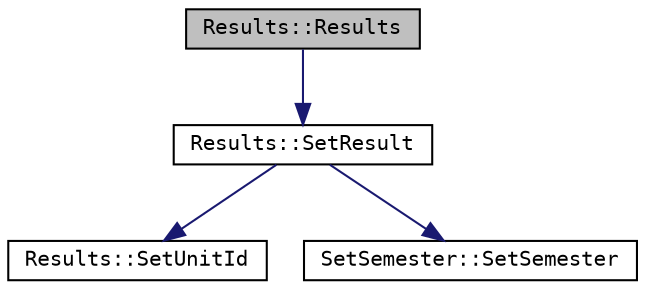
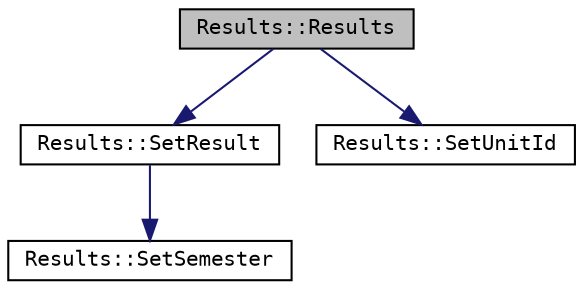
  digraph {
    fontname="DejaVu Sans Mono"
    rankdir=TB
    node [color=black fillcolor=white fontname="DejaVu Sans Mono" fontsize=10 shape=record style=filled]
    edge [color=midnightblue fontname="DejaVu Sans Mono" fontsize=10 labelfontname=Helvetica labelfontsize=10 style=solid]
    n1 [fillcolor=grey75 fontcolor=black height=0.2 label="Results::Results" width=0.4]
    n2 [height=0.2 label="Results::SetResult" width=0.4]
    n3 [height=0.2 label="Results::SetUnitId" width=0.4]
-   n4 [height=0.2 label="SetSemester::SetSemester" width=0.4]
+   n4 [height=0.2 label="Results::SetSemester" width=0.4]
    n1 -> n2
-   n2 -> n3
+   n1 -> n3
    n2 -> n4
  }
